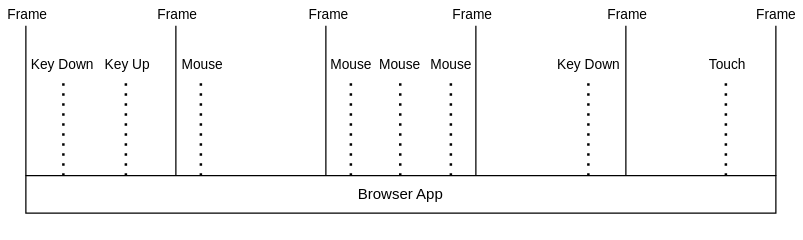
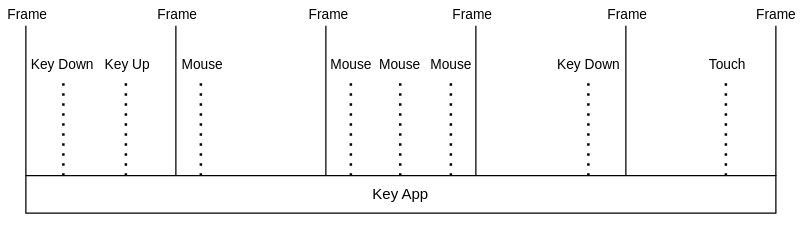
  <mxCell id="0" />
  <mxCell id="1" parent="0" />
- <mxCell id="2" value="Browser App" style="rounded=0;whiteSpace=wrap;html=1;" vertex="1" parent="1"><mxGeometry x="20" y="140" width="600" height="30" as="geometry" /></mxCell>
+ <mxCell id="2" value="Key App" style="rounded=0;whiteSpace=wrap;html=1;" vertex="1" parent="1"><mxGeometry x="20" y="140" width="600" height="30" as="geometry" /></mxCell>
  <mxCell id="3" value="" style="endArrow=none;html=1;rounded=0;" edge="1" parent="1"><mxGeometry width="50" height="50" relative="1" as="geometry"><mxPoint x="20" y="140" as="sourcePoint" /><mxPoint x="20" y="20" as="targetPoint" /></mxGeometry></mxCell>
  <mxCell id="4" value="Frame" style="edgeLabel;html=1;align=center;verticalAlign=middle;resizable=0;points=[];" vertex="1" connectable="0" parent="3"><mxGeometry x="0.6" relative="1" as="geometry"><mxPoint y="-34" as="offset" /></mxGeometry></mxCell>
  <mxCell id="5" value="" style="endArrow=none;html=1;rounded=0;" edge="1" parent="1"><mxGeometry width="50" height="50" relative="1" as="geometry"><mxPoint x="140" y="140" as="sourcePoint" /><mxPoint x="140" y="20" as="targetPoint" /></mxGeometry></mxCell>
  <mxCell id="6" value="Frame" style="edgeLabel;html=1;align=center;verticalAlign=middle;resizable=0;points=[];" vertex="1" connectable="0" parent="5"><mxGeometry x="0.733" relative="1" as="geometry"><mxPoint y="-26" as="offset" /></mxGeometry></mxCell>
  <mxCell id="7" value="" style="endArrow=none;html=1;rounded=0;" edge="1" parent="1"><mxGeometry width="50" height="50" relative="1" as="geometry"><mxPoint x="260" y="140" as="sourcePoint" /><mxPoint x="260" y="20" as="targetPoint" /></mxGeometry></mxCell>
  <mxCell id="8" value="Frame" style="edgeLabel;html=1;align=center;verticalAlign=middle;resizable=0;points=[];" vertex="1" connectable="0" parent="7"><mxGeometry x="0.8" y="-1" relative="1" as="geometry"><mxPoint y="-22" as="offset" /></mxGeometry></mxCell>
  <mxCell id="9" value="" style="endArrow=none;html=1;rounded=0;" edge="1" parent="1"><mxGeometry width="50" height="50" relative="1" as="geometry"><mxPoint x="380" y="140" as="sourcePoint" /><mxPoint x="380" y="20" as="targetPoint" /></mxGeometry></mxCell>
  <mxCell id="10" value="Frame" style="edgeLabel;html=1;align=center;verticalAlign=middle;resizable=0;points=[];" vertex="1" connectable="0" parent="9"><mxGeometry x="0.45" y="4" relative="1" as="geometry"><mxPoint y="-43" as="offset" /></mxGeometry></mxCell>
  <mxCell id="11" value="" style="endArrow=none;html=1;rounded=0;" edge="1" parent="1"><mxGeometry width="50" height="50" relative="1" as="geometry"><mxPoint x="500" y="140" as="sourcePoint" /><mxPoint x="500" y="20" as="targetPoint" /></mxGeometry></mxCell>
  <mxCell id="12" value="Frame" style="edgeLabel;html=1;align=center;verticalAlign=middle;resizable=0;points=[];" vertex="1" connectable="0" parent="11"><mxGeometry x="0.833" relative="1" as="geometry"><mxPoint y="-20" as="offset" /></mxGeometry></mxCell>
  <mxCell id="13" value="" style="endArrow=none;html=1;rounded=0;" edge="1" parent="1"><mxGeometry width="50" height="50" relative="1" as="geometry"><mxPoint x="620" y="140" as="sourcePoint" /><mxPoint x="620" y="20" as="targetPoint" /></mxGeometry></mxCell>
  <mxCell id="14" value="Frame" style="edgeLabel;html=1;align=center;verticalAlign=middle;resizable=0;points=[];" vertex="1" connectable="0" parent="13"><mxGeometry x="0.717" y="1" relative="1" as="geometry"><mxPoint y="-27" as="offset" /></mxGeometry></mxCell>
  <mxCell id="15" value="" style="endArrow=none;dashed=1;html=1;dashPattern=1 3;strokeWidth=2;rounded=0;" edge="1" parent="1"><mxGeometry width="50" height="50" relative="1" as="geometry"><mxPoint x="50" y="140" as="sourcePoint" /><mxPoint x="50" y="60" as="targetPoint" /></mxGeometry></mxCell>
  <mxCell id="16" value="Key Down" style="edgeLabel;html=1;align=center;verticalAlign=middle;resizable=0;points=[];" vertex="1" connectable="0" parent="15"><mxGeometry x="0.575" y="2" relative="1" as="geometry"><mxPoint y="-27" as="offset" /></mxGeometry></mxCell>
  <mxCell id="17" value="" style="endArrow=none;dashed=1;html=1;dashPattern=1 3;strokeWidth=2;rounded=0;" edge="1" parent="1"><mxGeometry width="50" height="50" relative="1" as="geometry"><mxPoint x="100" y="140" as="sourcePoint" /><mxPoint x="100" y="60" as="targetPoint" /></mxGeometry></mxCell>
  <mxCell id="18" value="Key Up" style="edgeLabel;html=1;align=center;verticalAlign=middle;resizable=0;points=[];" vertex="1" connectable="0" parent="17"><mxGeometry x="0.475" y="-4" relative="1" as="geometry"><mxPoint x="-4" y="-31" as="offset" /></mxGeometry></mxCell>
  <mxCell id="19" value="" style="endArrow=none;dashed=1;html=1;dashPattern=1 3;strokeWidth=2;rounded=0;" edge="1" parent="1"><mxGeometry width="50" height="50" relative="1" as="geometry"><mxPoint x="160" y="140" as="sourcePoint" /><mxPoint x="160" y="60" as="targetPoint" /></mxGeometry></mxCell>
  <mxCell id="20" value="" style="endArrow=none;dashed=1;html=1;dashPattern=1 3;strokeWidth=2;rounded=0;" edge="1" parent="1"><mxGeometry width="50" height="50" relative="1" as="geometry"><mxPoint x="360" y="140" as="sourcePoint" /><mxPoint x="360" y="60" as="targetPoint" /></mxGeometry></mxCell>
  <mxCell id="21" value="Mouse" style="edgeLabel;html=1;align=center;verticalAlign=middle;resizable=0;points=[];" vertex="1" connectable="0" parent="20"><mxGeometry x="0.65" y="1" relative="1" as="geometry"><mxPoint y="-24" as="offset" /></mxGeometry></mxCell>
  <mxCell id="22" value="" style="endArrow=none;dashed=1;html=1;dashPattern=1 3;strokeWidth=2;rounded=0;" edge="1" parent="1"><mxGeometry width="50" height="50" relative="1" as="geometry"><mxPoint x="470" y="140" as="sourcePoint" /><mxPoint x="470" y="60" as="targetPoint" /></mxGeometry></mxCell>
  <mxCell id="23" value="Key Down" style="edgeLabel;html=1;align=center;verticalAlign=middle;resizable=0;points=[];" vertex="1" connectable="0" parent="22"><mxGeometry x="0.55" y="1" relative="1" as="geometry"><mxPoint y="-28" as="offset" /></mxGeometry></mxCell>
  <mxCell id="24" value="" style="endArrow=none;dashed=1;html=1;dashPattern=1 3;strokeWidth=2;rounded=0;" edge="1" parent="1"><mxGeometry width="50" height="50" relative="1" as="geometry"><mxPoint x="580" y="140" as="sourcePoint" /><mxPoint x="580" y="60" as="targetPoint" /></mxGeometry></mxCell>
  <mxCell id="25" value="Touch" style="edgeLabel;html=1;align=center;verticalAlign=middle;resizable=0;points=[];" vertex="1" connectable="0" parent="24"><mxGeometry x="0.55" y="-2" relative="1" as="geometry"><mxPoint x="-2" y="-28" as="offset" /></mxGeometry></mxCell>
  <mxCell id="26" value="Mouse" style="edgeLabel;html=1;align=center;verticalAlign=middle;resizable=0;points=[];" vertex="1" connectable="0" parent="1"><mxGeometry x="160" y="50" as="geometry" /></mxCell>
  <mxCell id="27" value="" style="endArrow=none;dashed=1;html=1;dashPattern=1 3;strokeWidth=2;rounded=0;" edge="1" parent="1"><mxGeometry width="50" height="50" relative="1" as="geometry"><mxPoint x="319.5" y="140" as="sourcePoint" /><mxPoint x="319.5" y="60" as="targetPoint" /></mxGeometry></mxCell>
  <mxCell id="28" value="Mouse" style="edgeLabel;html=1;align=center;verticalAlign=middle;resizable=0;points=[];" vertex="1" connectable="0" parent="27"><mxGeometry x="0.65" y="1" relative="1" as="geometry"><mxPoint y="-24" as="offset" /></mxGeometry></mxCell>
  <mxCell id="29" value="" style="endArrow=none;dashed=1;html=1;dashPattern=1 3;strokeWidth=2;rounded=0;" edge="1" parent="1"><mxGeometry width="50" height="50" relative="1" as="geometry"><mxPoint x="280" y="140" as="sourcePoint" /><mxPoint x="280" y="60" as="targetPoint" /></mxGeometry></mxCell>
  <mxCell id="30" value="Mouse" style="edgeLabel;html=1;align=center;verticalAlign=middle;resizable=0;points=[];" vertex="1" connectable="0" parent="29"><mxGeometry x="0.65" y="1" relative="1" as="geometry"><mxPoint y="-24" as="offset" /></mxGeometry></mxCell>
